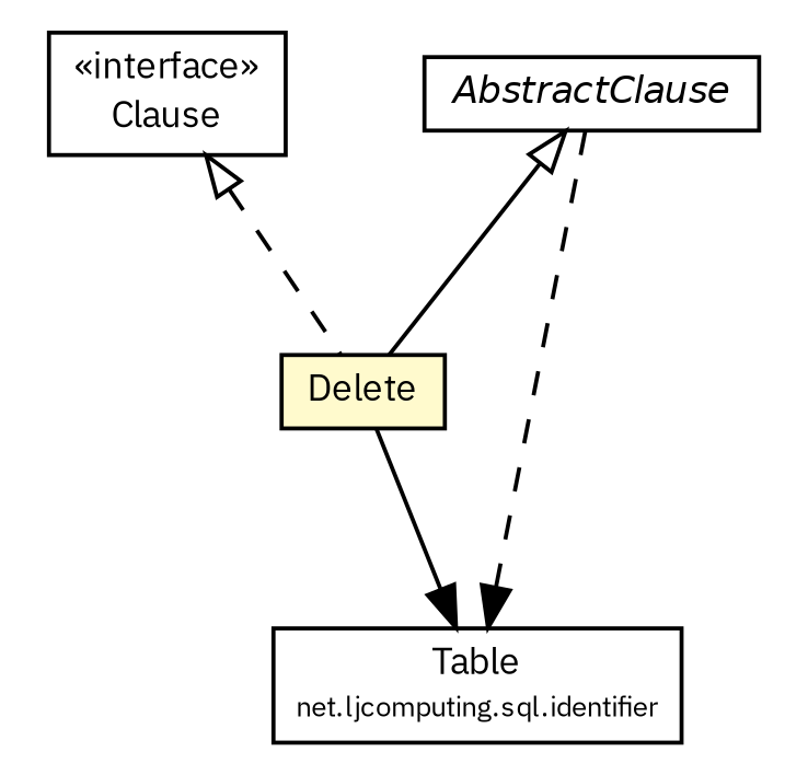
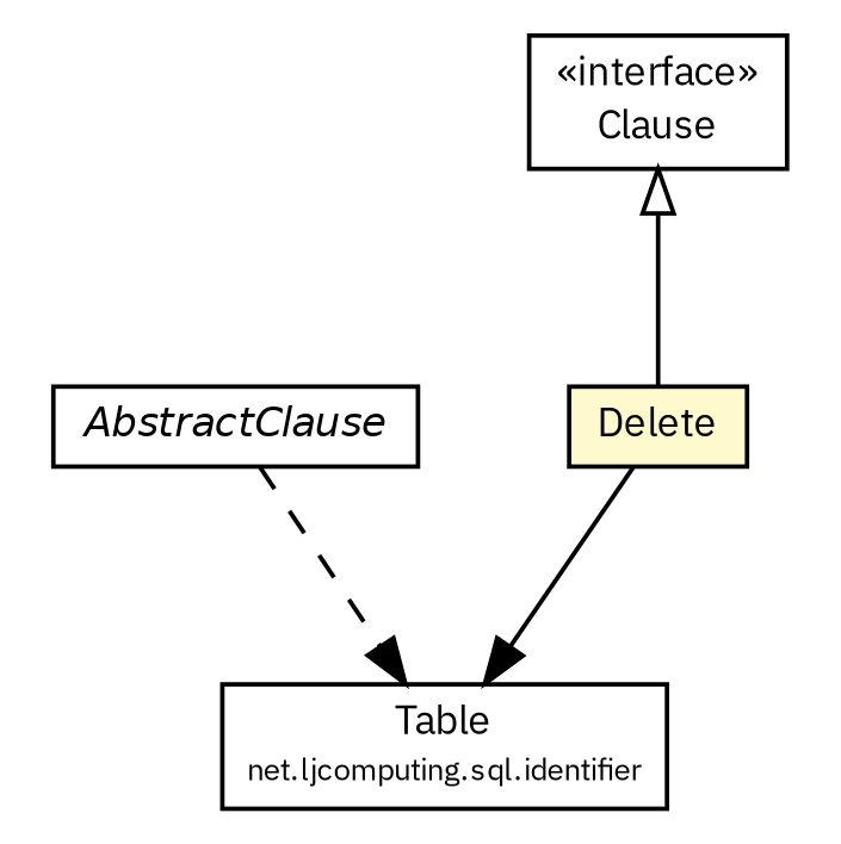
  digraph {
    fontname="IBM Plex Sans"
    nodesep=0.25
    ranksep=0.5
    node [fontcolor=black fontname="IBM Plex Sans" fontsize=9.0 shape=plaintext]
    edge [fontname="IBM Plex Sans" fontsize=10 headport=p labelfontname=Helvetica labelfontsize=10 tailport=p]
    n1 [label=<<table title="net.ljcomputing.sql.clause.AbstractClause" border="0" cellborder="1" cellspacing="0" cellpadding="2" port="p" href="./AbstractClause.html"> 		<tr><td><table border="0" cellspacing="0" cellpadding="1"> <tr><td align="center" balign="center"><font face="Helvetica-Oblique"> AbstractClause </font></td></tr> 		</table></td></tr> 		</table>>]
    n2 [label=<<table title="net.ljcomputing.sql.clause.Delete" border="0" cellborder="1" cellspacing="0" cellpadding="2" port="p" bgcolor="lemonChiffon" href="./Delete.html"> 		<tr><td><table border="0" cellspacing="0" cellpadding="1"> <tr><td align="center" balign="center"> Delete </td></tr> 		</table></td></tr> 		</table>>]
    n3 [label=<<table title="net.ljcomputing.sql.identifier.Table" border="0" cellborder="1" cellspacing="0" cellpadding="2" port="p" href="../identifier/Table.html"> 		<tr><td><table border="0" cellspacing="0" cellpadding="1"> <tr><td align="center" balign="center"> Table </td></tr> <tr><td align="center" balign="center"><font point-size="7.0"> net.ljcomputing.sql.identifier </font></td></tr> 		</table></td></tr> 		</table>>]
    n4 [label=<<table title="net.ljcomputing.sql.clause.Clause" border="0" cellborder="1" cellspacing="0" cellpadding="2" port="p" href="./Clause.html"> 		<tr><td><table border="0" cellspacing="0" cellpadding="1"> <tr><td align="center" balign="center"> &#171;interface&#187; </td></tr> <tr><td align="center" balign="center"> Clause </td></tr> 		</table></td></tr> 		</table>>]
-   n1 -> n2 [arrowtail=empty dir=back]
    n1 -> n3 [arrowhead=normal color=black fontcolor=black fontsize=10.0 style=dashed]
    n2 -> n3 [arrowhead=normal color=black fontcolor=black fontsize=10.0]
-   n4 -> n2 [arrowtail=empty dir=back style=dashed]
+   n4 -> n2 [arrowtail=empty dir=back style=solid]
  }
